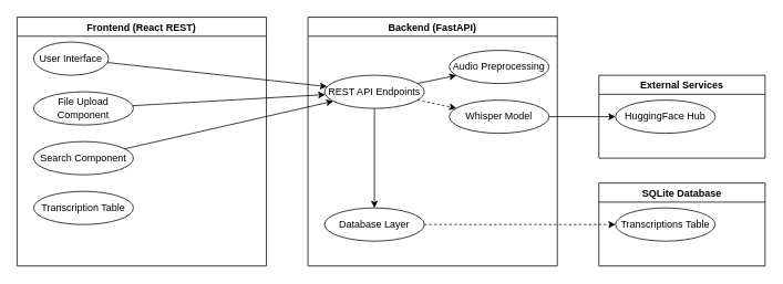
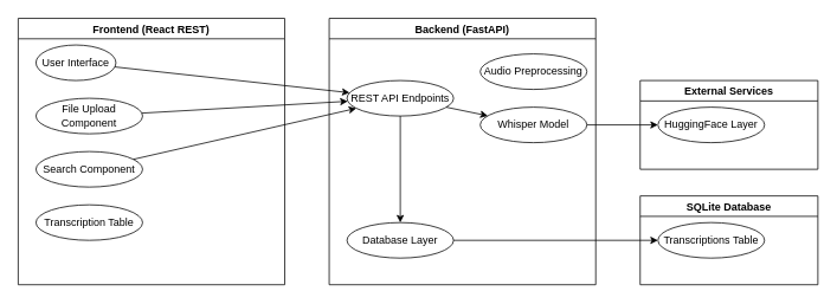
  <mxCell id="0" />
  <mxCell id="1" parent="0" />
  <mxCell id="2" value="Frontend (React REST)" style="swimlane" parent="1" vertex="1"><mxGeometry x="20" y="20" width="300" height="300" as="geometry" /></mxCell>
  <mxCell id="3" value="User Interface" style="ellipse;whiteSpace=wrap;" parent="2" vertex="1"><mxGeometry x="20" y="30" width="90" height="40" as="geometry" /></mxCell>
  <mxCell id="4" value="File Upload Component" style="ellipse;whiteSpace=wrap;" parent="2" vertex="1"><mxGeometry x="20" y="90" width="120" height="40" as="geometry" /></mxCell>
  <mxCell id="5" value="Search Component" style="ellipse;whiteSpace=wrap;" parent="2" vertex="1"><mxGeometry x="20" y="150" width="120" height="40" as="geometry" /></mxCell>
  <mxCell id="6" value="Transcription Table" style="ellipse;whiteSpace=wrap;" parent="2" vertex="1"><mxGeometry x="20" y="210" width="120" height="40" as="geometry" /></mxCell>
  <mxCell id="7" value="Backend (FastAPI)" style="swimlane" parent="1" vertex="1"><mxGeometry x="370" y="20" width="300" height="300" as="geometry" /></mxCell>
  <mxCell id="8" value="REST API Endpoints" style="ellipse;whiteSpace=wrap;" parent="7" vertex="1"><mxGeometry x="20" y="70" width="120" height="40" as="geometry" /></mxCell>
  <mxCell id="9" value="Whisper Model" style="ellipse;whiteSpace=wrap;" parent="7" vertex="1"><mxGeometry x="170" y="100" width="120" height="40" as="geometry" /></mxCell>
  <mxCell id="10" value="Audio Preprocessing" style="ellipse;whiteSpace=wrap;" parent="7" vertex="1"><mxGeometry x="170" y="40" width="120" height="40" as="geometry" /></mxCell>
  <mxCell id="11" value="Database Layer" style="ellipse;whiteSpace=wrap;" parent="7" vertex="1"><mxGeometry x="20" y="230" width="120" height="40" as="geometry" /></mxCell>
  <mxCell id="12" value="SQLite Database" style="swimlane" parent="1" vertex="1"><mxGeometry x="720" y="220" width="200" height="100" as="geometry" /></mxCell>
  <mxCell id="13" value="Transcriptions Table" style="ellipse;whiteSpace=wrap;" parent="12" vertex="1"><mxGeometry x="20" y="30" width="120" height="40" as="geometry" /></mxCell>
  <mxCell id="14" value="External Services" style="swimlane" parent="1" vertex="1"><mxGeometry x="720" y="90" width="200" height="100" as="geometry" /></mxCell>
- <mxCell id="15" value="HuggingFace Hub" style="ellipse;whiteSpace=wrap;" parent="14" vertex="1"><mxGeometry x="20" y="30" width="120" height="40" as="geometry" /></mxCell>
+ <mxCell id="15" value="HuggingFace Layer" style="ellipse;whiteSpace=wrap;" parent="14" vertex="1"><mxGeometry x="20" y="30" width="120" height="40" as="geometry" /></mxCell>
  <mxCell id="16" parent="1" source="3" target="8" edge="1"><mxGeometry relative="1" as="geometry" /></mxCell>
  <mxCell id="17" parent="1" source="4" target="8" edge="1"><mxGeometry relative="1" as="geometry" /></mxCell>
  <mxCell id="18" parent="1" source="5" target="8" edge="1"><mxGeometry relative="1" as="geometry" /></mxCell>
- <mxCell id="19" parent="1" source="8" target="9" edge="1" style="dashed=1;"><mxGeometry relative="1" as="geometry" /></mxCell>
- <mxCell id="20" parent="1" source="8" target="10" edge="1"><mxGeometry relative="1" as="geometry" /></mxCell>
+ <mxCell id="19" parent="1" source="8" target="9" edge="1"><mxGeometry relative="1" as="geometry" /></mxCell>
  <mxCell id="21" parent="1" source="8" target="11" edge="1"><mxGeometry relative="1" as="geometry" /></mxCell>
  <mxCell id="22" parent="1" source="9" target="15" edge="1"><mxGeometry relative="1" as="geometry" /></mxCell>
- <mxCell id="23" parent="1" source="11" target="13" edge="1" style="dashed=1;"><mxGeometry relative="1" as="geometry" /></mxCell>
+ <mxCell id="23" parent="1" source="11" target="13" edge="1"><mxGeometry relative="1" as="geometry" /></mxCell>
